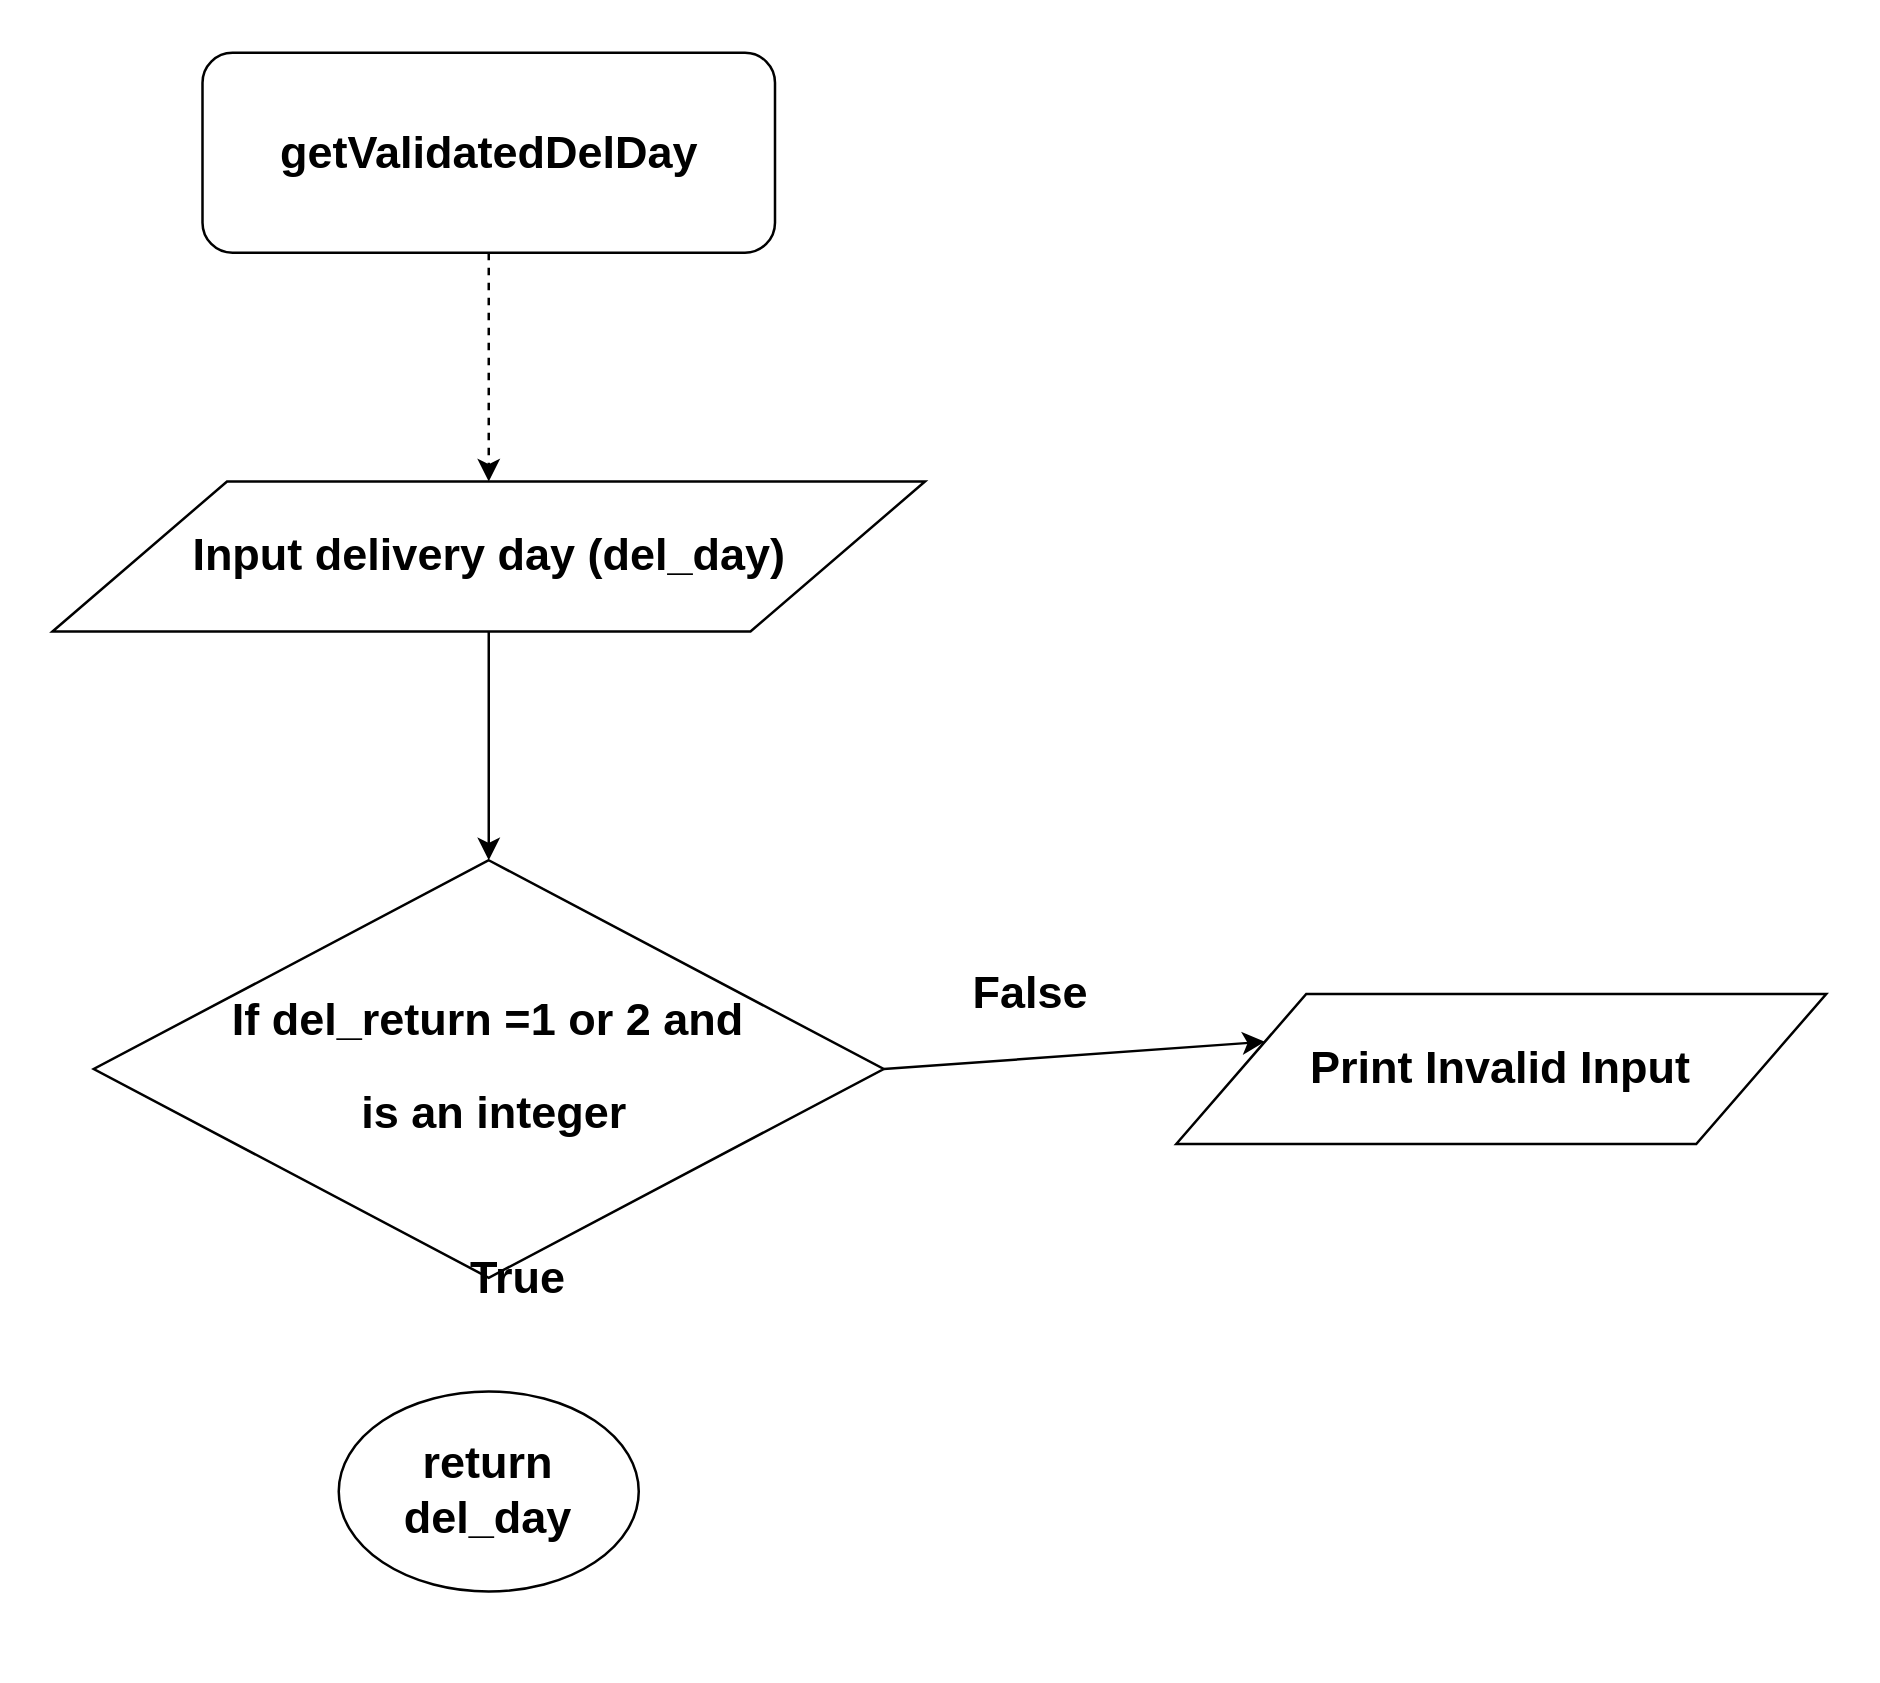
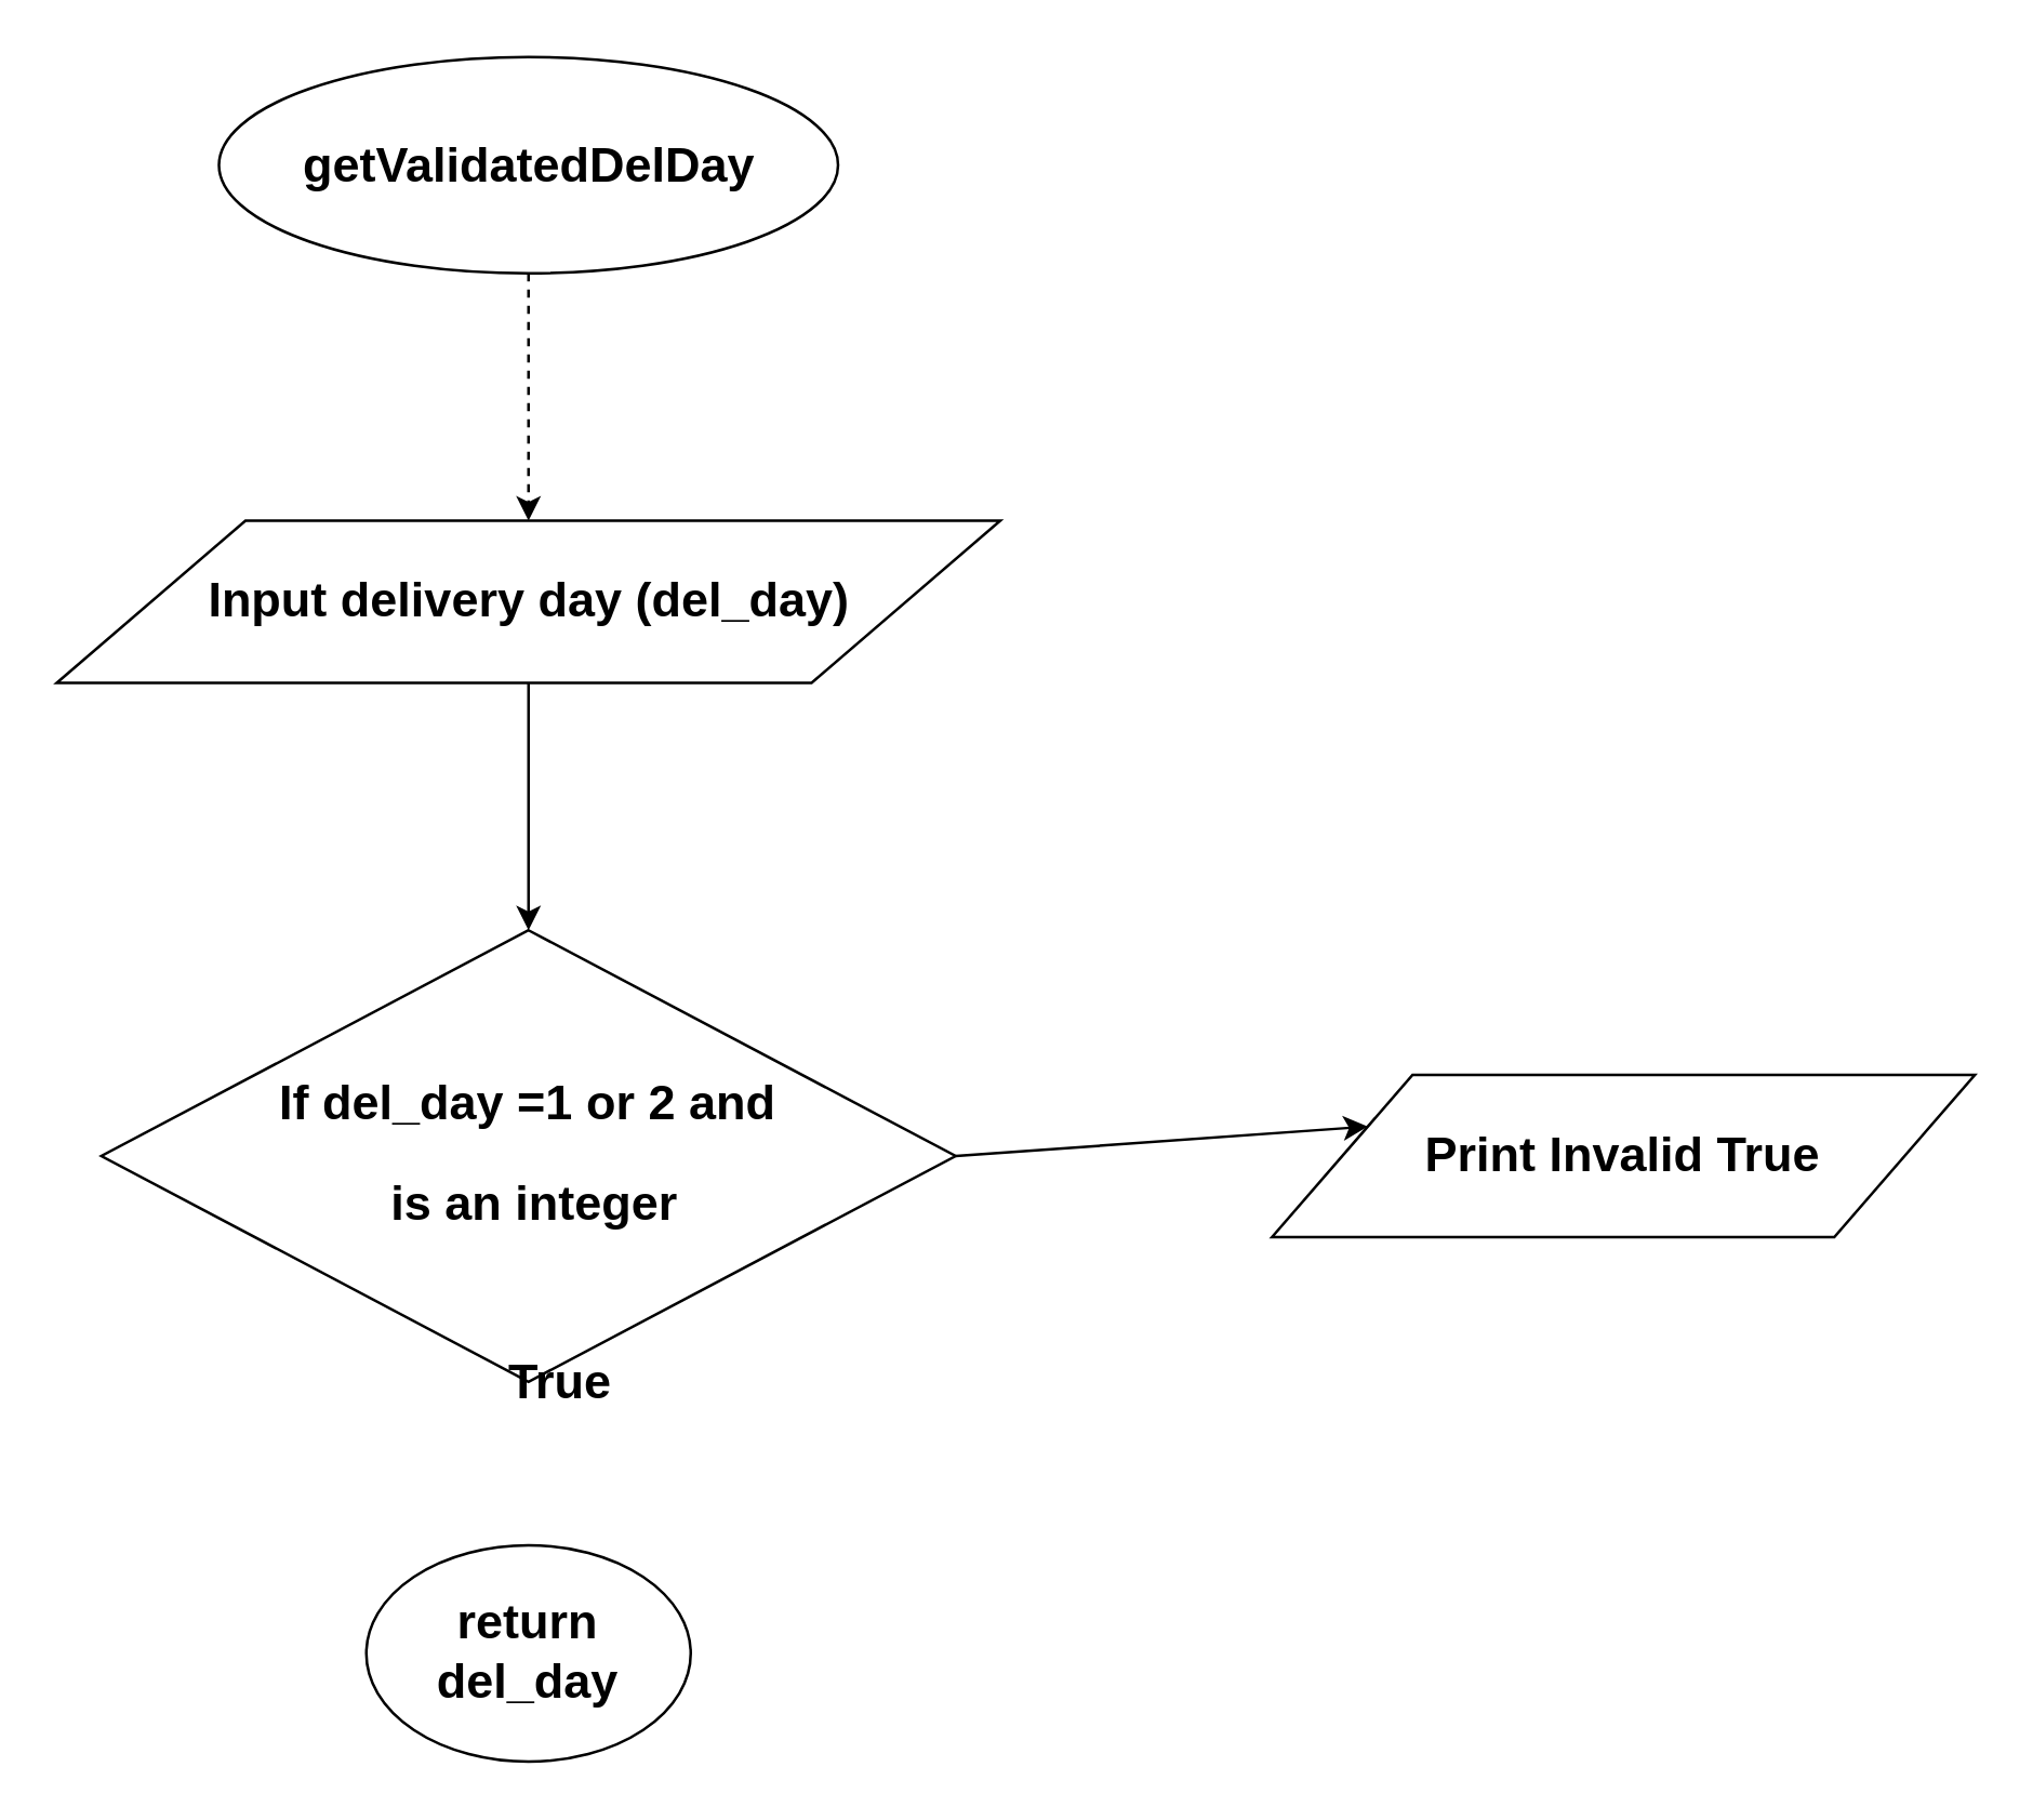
  <mxCell id="0" />
  <mxCell id="1" parent="0" />
  <mxCell id="2" value="&lt;h2&gt;Input delivery day (del_day)&lt;/h2&gt;" style="shape=parallelogram;perimeter=parallelogramPerimeter;whiteSpace=wrap;html=1;" vertex="1" parent="1"><mxGeometry x="20.5" y="192" width="349" height="60" as="geometry" /></mxCell>
- <mxCell id="3" value="&lt;h2&gt;If del_return =1 or 2 and&lt;/h2&gt;&lt;h2&gt;&amp;nbsp;is an integer&lt;/h2&gt;" style="rhombus;whiteSpace=wrap;html=1;" vertex="1" parent="1"><mxGeometry x="37" y="343.5" width="316" height="167" as="geometry" /></mxCell>
- <mxCell id="4" value="&lt;h2&gt;Print Invalid Input&lt;/h2&gt;" style="shape=parallelogram;perimeter=parallelogramPerimeter;whiteSpace=wrap;html=1;" vertex="1" parent="1"><mxGeometry x="470" y="397" width="260" height="60" as="geometry" /></mxCell>
+ <mxCell id="3" value="&lt;h2&gt;If del_day =1 or 2 and&lt;/h2&gt;&lt;h2&gt;&amp;nbsp;is an integer&lt;/h2&gt;" style="rhombus;whiteSpace=wrap;html=1;" vertex="1" parent="1"><mxGeometry x="37" y="343.5" width="316" height="167" as="geometry" /></mxCell>
+ <mxCell id="4" value="&lt;h2&gt;Print Invalid True&lt;/h2&gt;" style="shape=parallelogram;perimeter=parallelogramPerimeter;whiteSpace=wrap;html=1;" vertex="1" parent="1"><mxGeometry x="470" y="397" width="260" height="60" as="geometry" /></mxCell>
  <mxCell id="5" value="" style="endArrow=classic;html=1;entryX=0;entryY=0.25;entryDx=0;entryDy=0;exitX=1;exitY=0.5;exitDx=0;exitDy=0;" edge="1" parent="1" source="3" target="4"><mxGeometry width="50" height="50" relative="1" as="geometry"><mxPoint x="-176" y="484" as="sourcePoint" /><mxPoint x="-126" y="434" as="targetPoint" /></mxGeometry></mxCell>
  <mxCell id="6" value="" style="endArrow=classic;html=1;entryX=0.5;entryY=0;entryDx=0;entryDy=0;exitX=0.5;exitY=1;exitDx=0;exitDy=0;" edge="1" parent="1" source="2" target="3"><mxGeometry width="50" height="50" relative="1" as="geometry"><mxPoint x="-176" y="484" as="sourcePoint" /><mxPoint x="-126" y="434" as="targetPoint" /></mxGeometry></mxCell>
- <mxCell id="7" value="&lt;span style=&quot;font-size: 18px&quot;&gt;&lt;b&gt;False&lt;/b&gt;&lt;/span&gt;" style="text;html=1;strokeColor=none;fillColor=none;align=center;verticalAlign=middle;whiteSpace=wrap;rounded=0;fontSize=16;" vertex="1" parent="1"><mxGeometry x="391.5" y="387" width="40" height="20" as="geometry" /></mxCell>
  <mxCell id="8" value="&lt;span style=&quot;font-size: 18px&quot;&gt;&lt;b&gt;True&lt;/b&gt;&lt;/span&gt;" style="text;html=1;strokeColor=none;fillColor=none;align=center;verticalAlign=middle;whiteSpace=wrap;rounded=0;fontSize=16;" vertex="1" parent="1"><mxGeometry x="186.5" y="501" width="40" height="20" as="geometry" /></mxCell>
- <mxCell id="9" value="&lt;b style=&quot;font-size: 18px&quot;&gt;getValidatedDelDay&lt;/b&gt;" style="whiteSpace=wrap;html=1;rounded=1;" vertex="1" parent="1"><mxGeometry x="80.5" y="20.5" width="229" height="80" as="geometry" /></mxCell>
+ <mxCell id="9" value="&lt;b style=&quot;font-size: 18px&quot;&gt;getValidatedDelDay&lt;/b&gt;" style="ellipse;whiteSpace=wrap;html=1;" vertex="1" parent="1"><mxGeometry x="80.5" y="20.5" width="229" height="80" as="geometry" /></mxCell>
  <mxCell id="10" value="" style="endArrow=classic;html=1;exitX=0.5;exitY=1;exitDx=0;exitDy=0;entryX=0.5;entryY=0;entryDx=0;entryDy=0;dashed=1;" edge="1" parent="1" source="9" target="2"><mxGeometry width="50" height="50" relative="1" as="geometry"><mxPoint x="50" y="491" as="sourcePoint" /><mxPoint x="100" y="441" as="targetPoint" /></mxGeometry></mxCell>
- <mxCell id="11" value="&lt;font style=&quot;font-size: 18px&quot;&gt;&lt;b&gt;return del_day&lt;/b&gt;&lt;/font&gt;" style="ellipse;whiteSpace=wrap;html=1;" vertex="1" parent="1"><mxGeometry x="135" y="556" width="120" height="80" as="geometry" /></mxCell>
+ <mxCell id="11" value="&lt;font style=&quot;font-size: 18px&quot;&gt;&lt;b&gt;return del_day&lt;/b&gt;&lt;/font&gt;" style="ellipse;whiteSpace=wrap;html=1;" vertex="1" parent="1"><mxGeometry x="135" y="571" width="120" height="80" as="geometry" /></mxCell>
